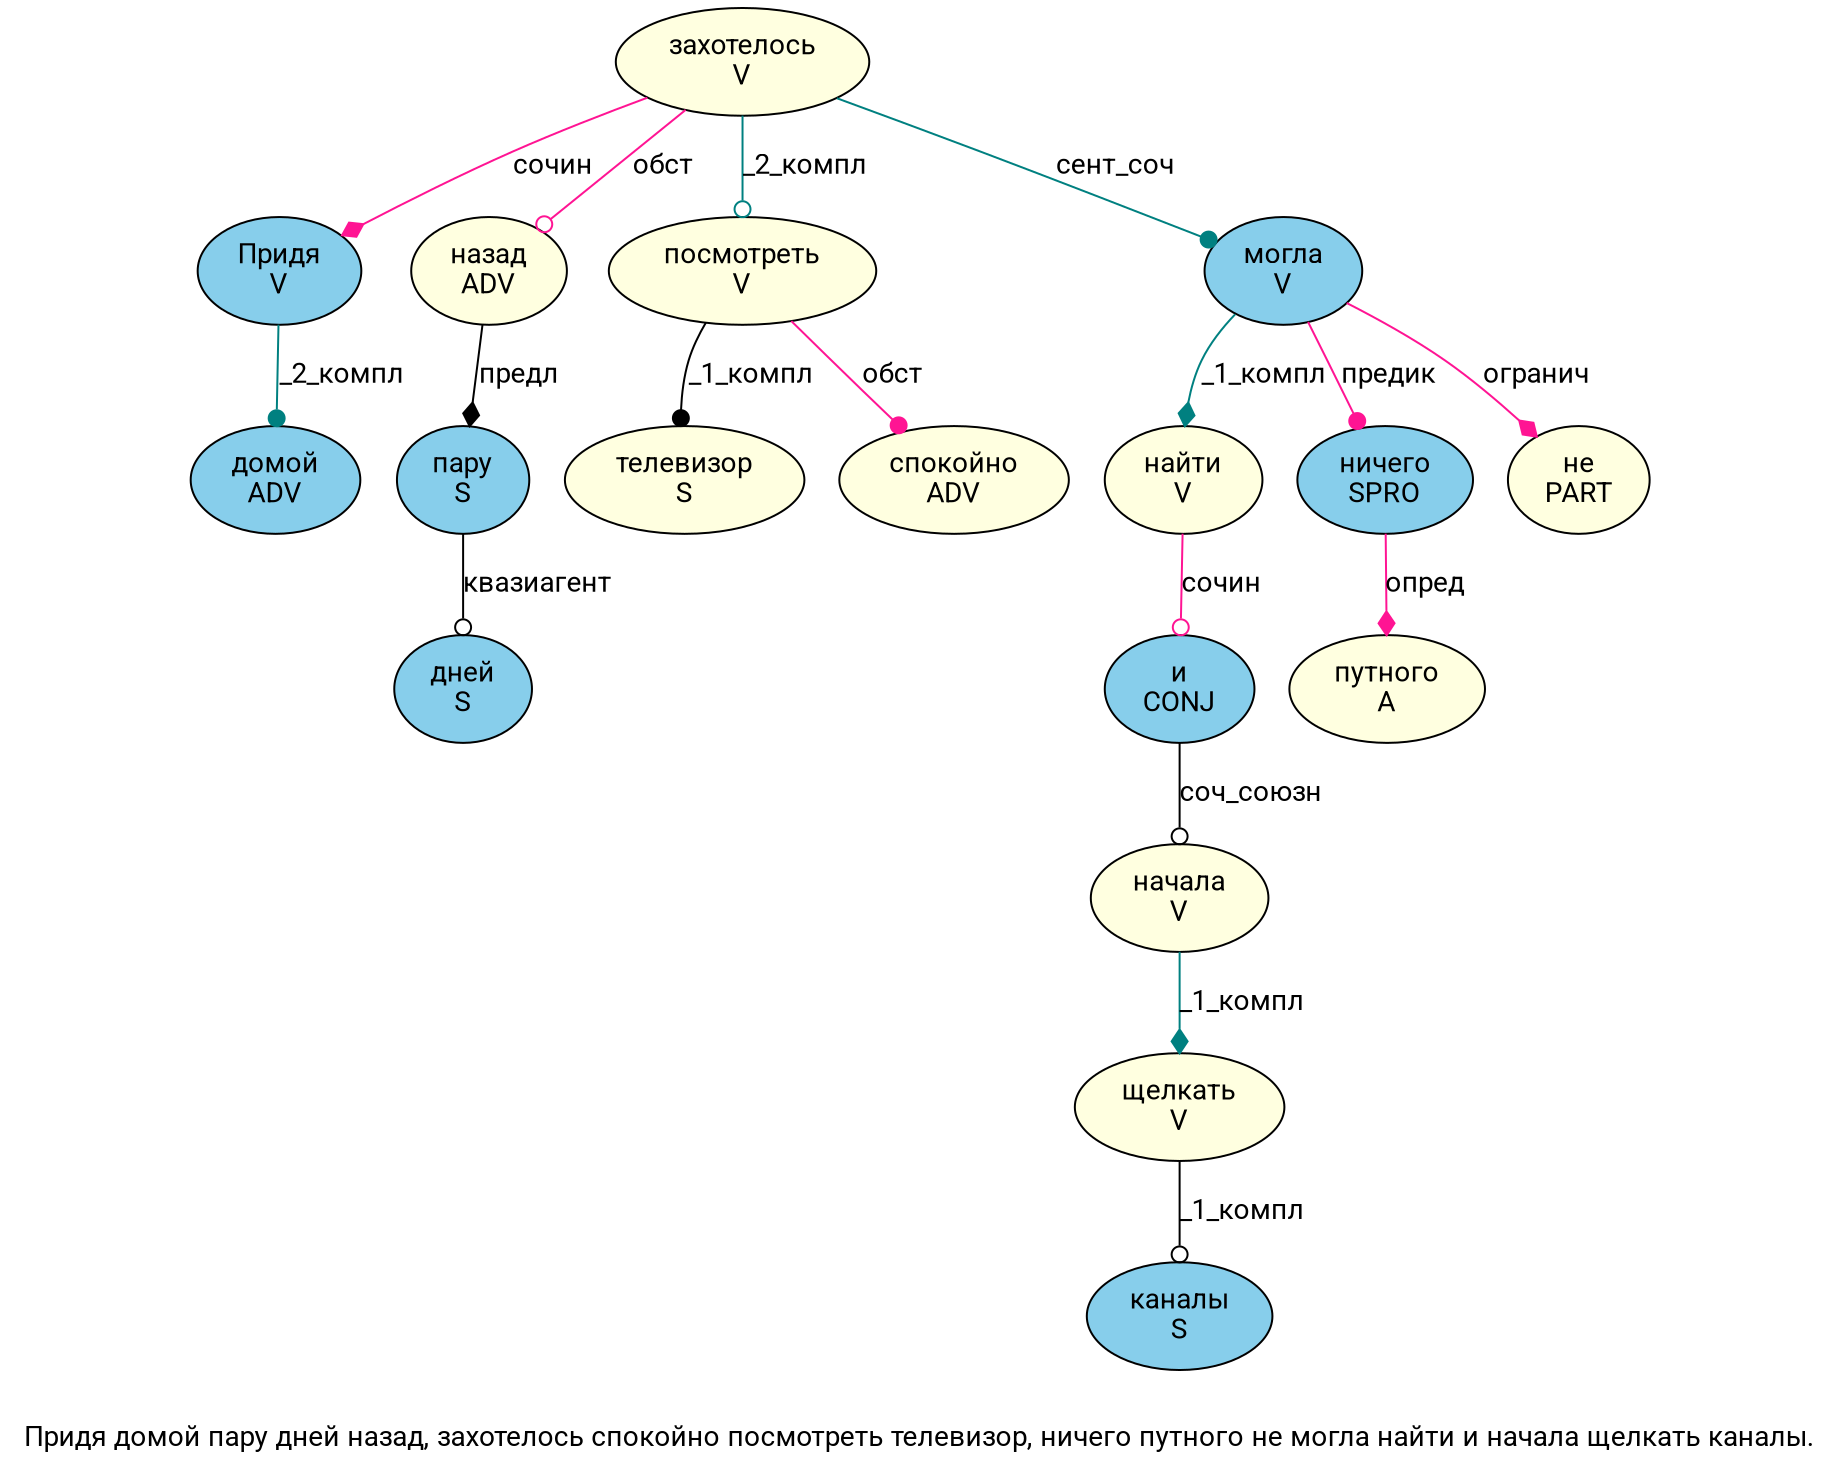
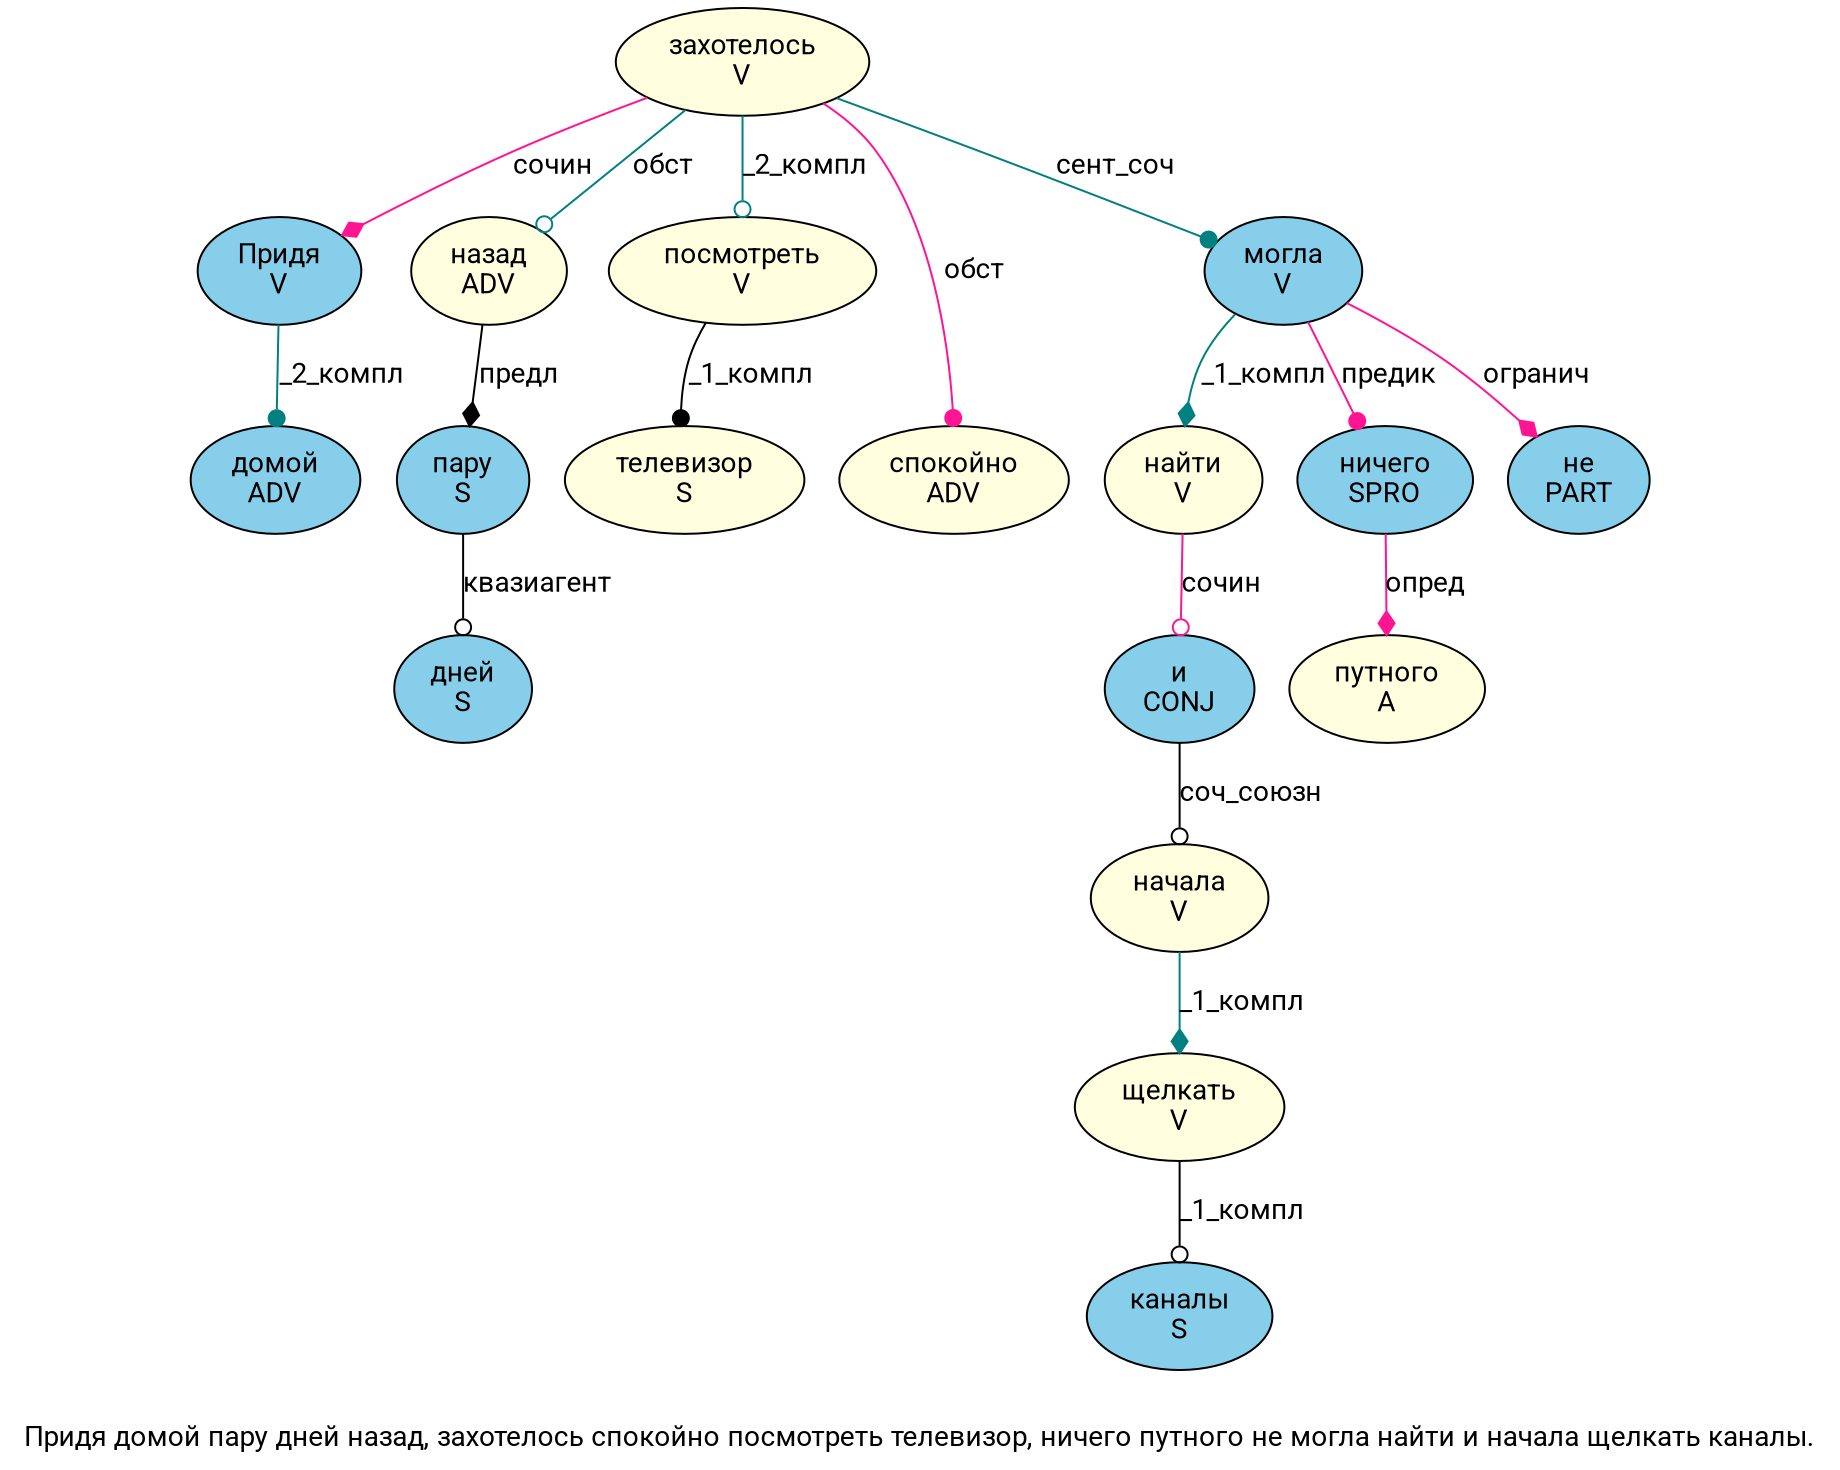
  digraph {
    fontname=Roboto
    label="Придя домой пару дней назад, захотелось спокойно посмотреть телевизор, ничего путного не могла найти и начала щелкать каналы."
    node [fillcolor=lightyellow fontname=Roboto penwidth=1 shape=ellipse style=filled]
    edge [arrowhead=odot color=teal fontname=Roboto]
    n1 [fillcolor=skyblue label="Придя\nV"]
    n2 [fillcolor=skyblue label="домой\nADV"]
    n3 [fillcolor=skyblue label="пару\nS"]
    n4 [fillcolor=skyblue label="дней\nS"]
    n5 [label="назад\nADV"]
    n6 [label="захотелось\nV"]
    n7 [label="посмотреть\nV"]
    n8 [fillcolor=skyblue label="могла\nV"]
    n9 [label="спокойно\nADV"]
    n10 [label="телевизор\nS"]
    n11 [fillcolor=skyblue label="ничего\nSPRO"]
-   n12 [label="не\nPART"]
+   n12 [fillcolor=skyblue label="не\nPART"]
    n13 [label="найти\nV"]
    n14 [label="путного\nA"]
    n15 [fillcolor=skyblue label="и\nCONJ"]
    n16 [label="начала\nV"]
    n17 [label="щелкать\nV"]
    n18 [fillcolor=skyblue label="каналы\nS"]
    n1 -> n2 [arrowhead=dot label="_2_компл"]
    n3 -> n4 [color=black label="квазиагент"]
    n5 -> n3 [arrowhead=diamond color=black label="предл"]
    n6 -> n1 [arrowhead=diamond color=deeppink label="сочин"]
-   n6 -> n5 [color=deeppink label="обст"]
+   n6 -> n5 [label="обст"]
    n6 -> n7 [label="_2_компл"]
    n6 -> n8 [arrowhead=dot label="сент_соч"]
-   n7 -> n9 [arrowhead=dot color=deeppink label="обст"]
+   n6 -> n9 [arrowhead=dot color=deeppink label="обст"]
    n7 -> n10 [arrowhead=dot color=black label="_1_компл"]
    n8 -> n11 [arrowhead=dot color=deeppink label="предик"]
    n8 -> n12 [arrowhead=diamond color=deeppink label="огранич"]
    n8 -> n13 [arrowhead=diamond label="_1_компл"]
    n11 -> n14 [arrowhead=diamond color=deeppink label="опред"]
    n13 -> n15 [color=deeppink label="сочин"]
    n15 -> n16 [color=black label="соч_союзн"]
    n16 -> n17 [arrowhead=diamond label="_1_компл"]
    n17 -> n18 [color=black label="_1_компл"]
  }
